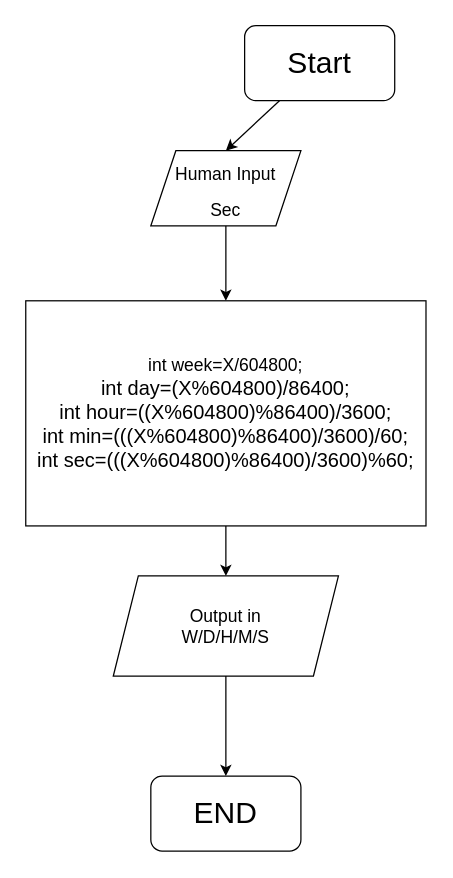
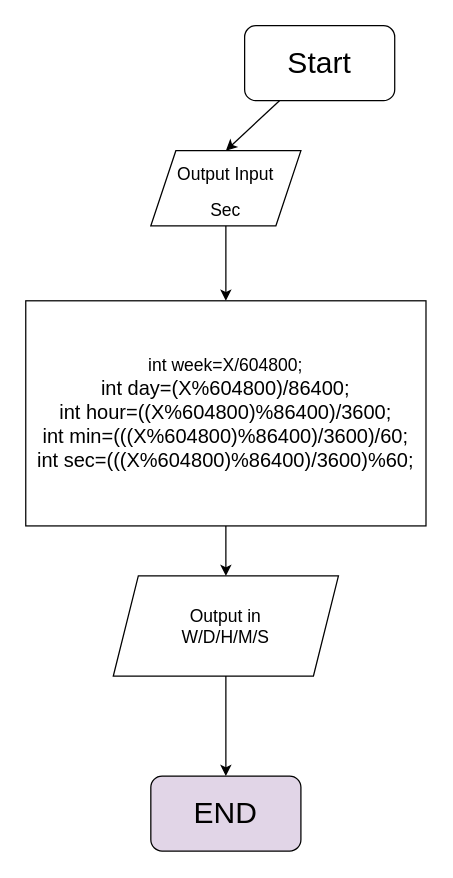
  <mxCell id="0" />
  <mxCell id="1" parent="0" />
  <mxCell id="2" style="edgeStyle=none;html=1;fontSize=24;" parent="1" source="3" edge="1"><mxGeometry relative="1" as="geometry"><mxPoint x="180" y="120" as="targetPoint" /></mxGeometry></mxCell>
  <mxCell id="3" value="&lt;font style=&quot;font-size: 24px;&quot;&gt;Start&lt;/font&gt;" style="rounded=1;whiteSpace=wrap;html=1;" parent="1" vertex="1"><mxGeometry x="195" y="20" width="120" height="60" as="geometry" /></mxCell>
  <mxCell id="4" style="edgeStyle=none;html=1;fontSize=14;" parent="1" source="5" edge="1"><mxGeometry relative="1" as="geometry"><mxPoint x="180" y="240" as="targetPoint" /></mxGeometry></mxCell>
- <mxCell id="5" value="&lt;font style=&quot;font-size: 14px;&quot;&gt;Human Input&lt;br&gt;Sec&lt;/font&gt;" style="shape=parallelogram;perimeter=parallelogramPerimeter;whiteSpace=wrap;html=1;fixedSize=1;fontSize=24;" parent="1" vertex="1"><mxGeometry x="120" y="120" width="120" height="60" as="geometry" /></mxCell>
+ <mxCell id="5" value="&lt;font style=&quot;font-size: 14px;&quot;&gt;Output Input&lt;br&gt;Sec&lt;/font&gt;" style="shape=parallelogram;perimeter=parallelogramPerimeter;whiteSpace=wrap;html=1;fixedSize=1;fontSize=24;" parent="1" vertex="1"><mxGeometry x="120" y="120" width="120" height="60" as="geometry" /></mxCell>
  <mxCell id="6" style="edgeStyle=none;html=1;exitX=0.5;exitY=1;exitDx=0;exitDy=0;fontSize=14;" edge="1" parent="1" source="7" target="9"><mxGeometry relative="1" as="geometry"><mxPoint x="180" y="500" as="targetPoint" /></mxGeometry></mxCell>
  <mxCell id="7" value="&lt;div&gt;&lt;font style=&quot;font-size: 14px;&quot;&gt;int week=X/604800;&lt;/font&gt;&lt;/div&gt;&lt;div&gt;&lt;font size=&quot;3&quot;&gt;int day=(X%604800)/86400;&lt;/font&gt;&lt;/div&gt;&lt;div&gt;&lt;font size=&quot;3&quot;&gt;int hour=((X%604800)%86400)/3600;&lt;/font&gt;&lt;/div&gt;&lt;div&gt;&lt;font size=&quot;3&quot;&gt;int min=(((X%604800)%86400)/3600)/60;&lt;/font&gt;&lt;/div&gt;&lt;div&gt;&lt;font size=&quot;3&quot;&gt;int sec=(((X%604800)%86400)/3600)%60;&lt;/font&gt;&lt;/div&gt;" style="rounded=0;whiteSpace=wrap;html=1;" vertex="1" parent="1"><mxGeometry x="20" y="240" width="320" height="180" as="geometry" /></mxCell>
  <mxCell id="8" style="edgeStyle=none;html=1;exitX=0.5;exitY=1;exitDx=0;exitDy=0;fontSize=14;" edge="1" parent="1" source="9"><mxGeometry relative="1" as="geometry"><mxPoint x="180" y="620" as="targetPoint" /></mxGeometry></mxCell>
  <mxCell id="9" value="Output in&lt;br&gt;W/D/H/M/S" style="shape=parallelogram;perimeter=parallelogramPerimeter;whiteSpace=wrap;html=1;fixedSize=1;fontSize=14;" vertex="1" parent="1"><mxGeometry x="90" y="460" width="180" height="80" as="geometry" /></mxCell>
- <mxCell id="10" value="&lt;font style=&quot;font-size: 24px;&quot;&gt;END&lt;/font&gt;" style="rounded=1;whiteSpace=wrap;html=1;fontSize=14;" vertex="1" parent="1"><mxGeometry x="120" y="620" width="120" height="60" as="geometry" /></mxCell>
+ <mxCell id="10" value="&lt;font style=&quot;font-size: 24px;&quot;&gt;END&lt;/font&gt;" style="rounded=1;whiteSpace=wrap;html=1;fontSize=14;fillColor=#e1d5e7;" vertex="1" parent="1"><mxGeometry x="120" y="620" width="120" height="60" as="geometry" /></mxCell>
